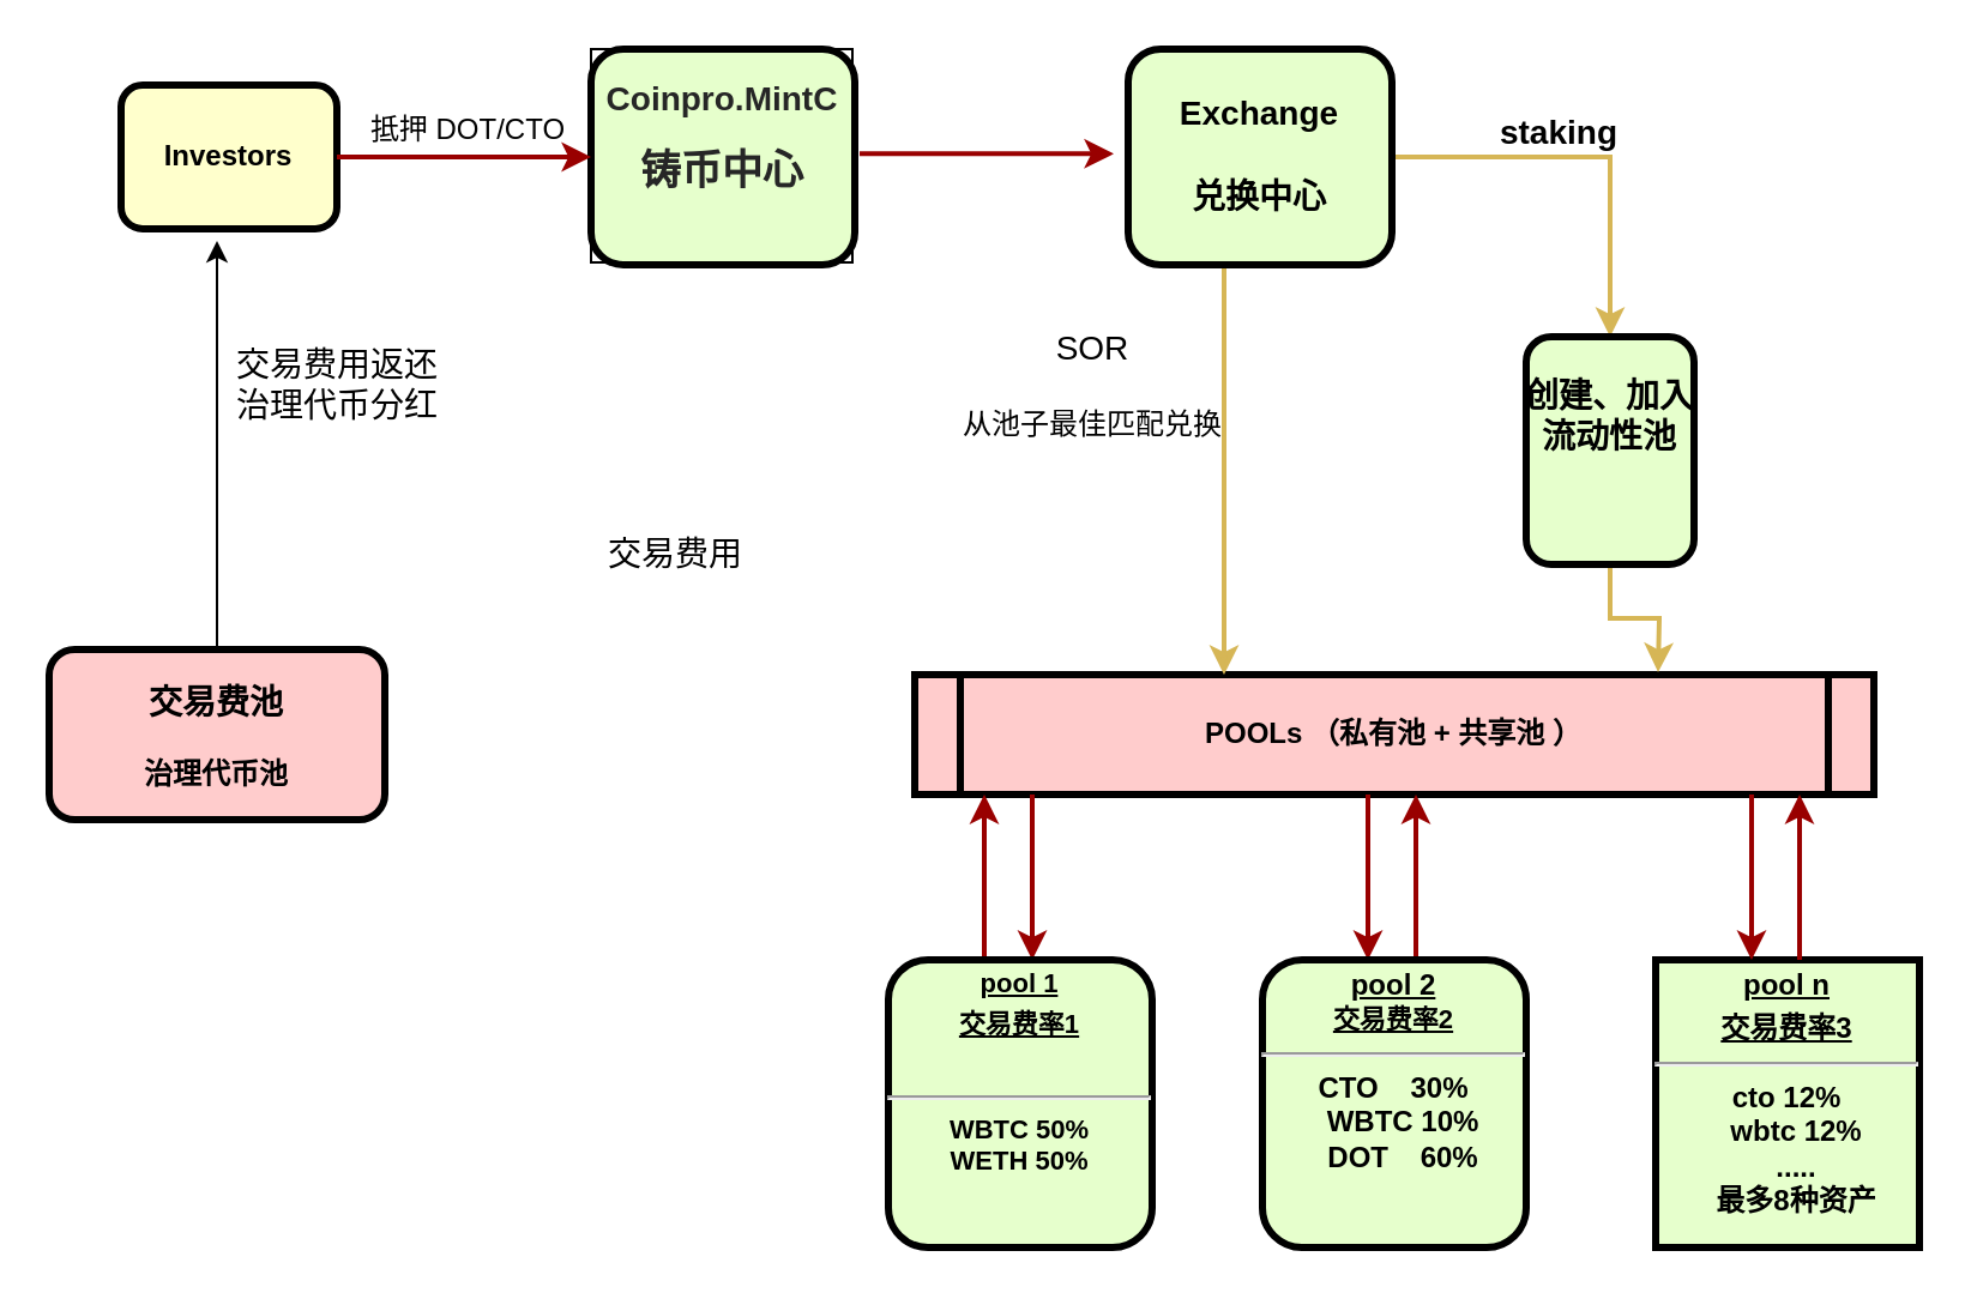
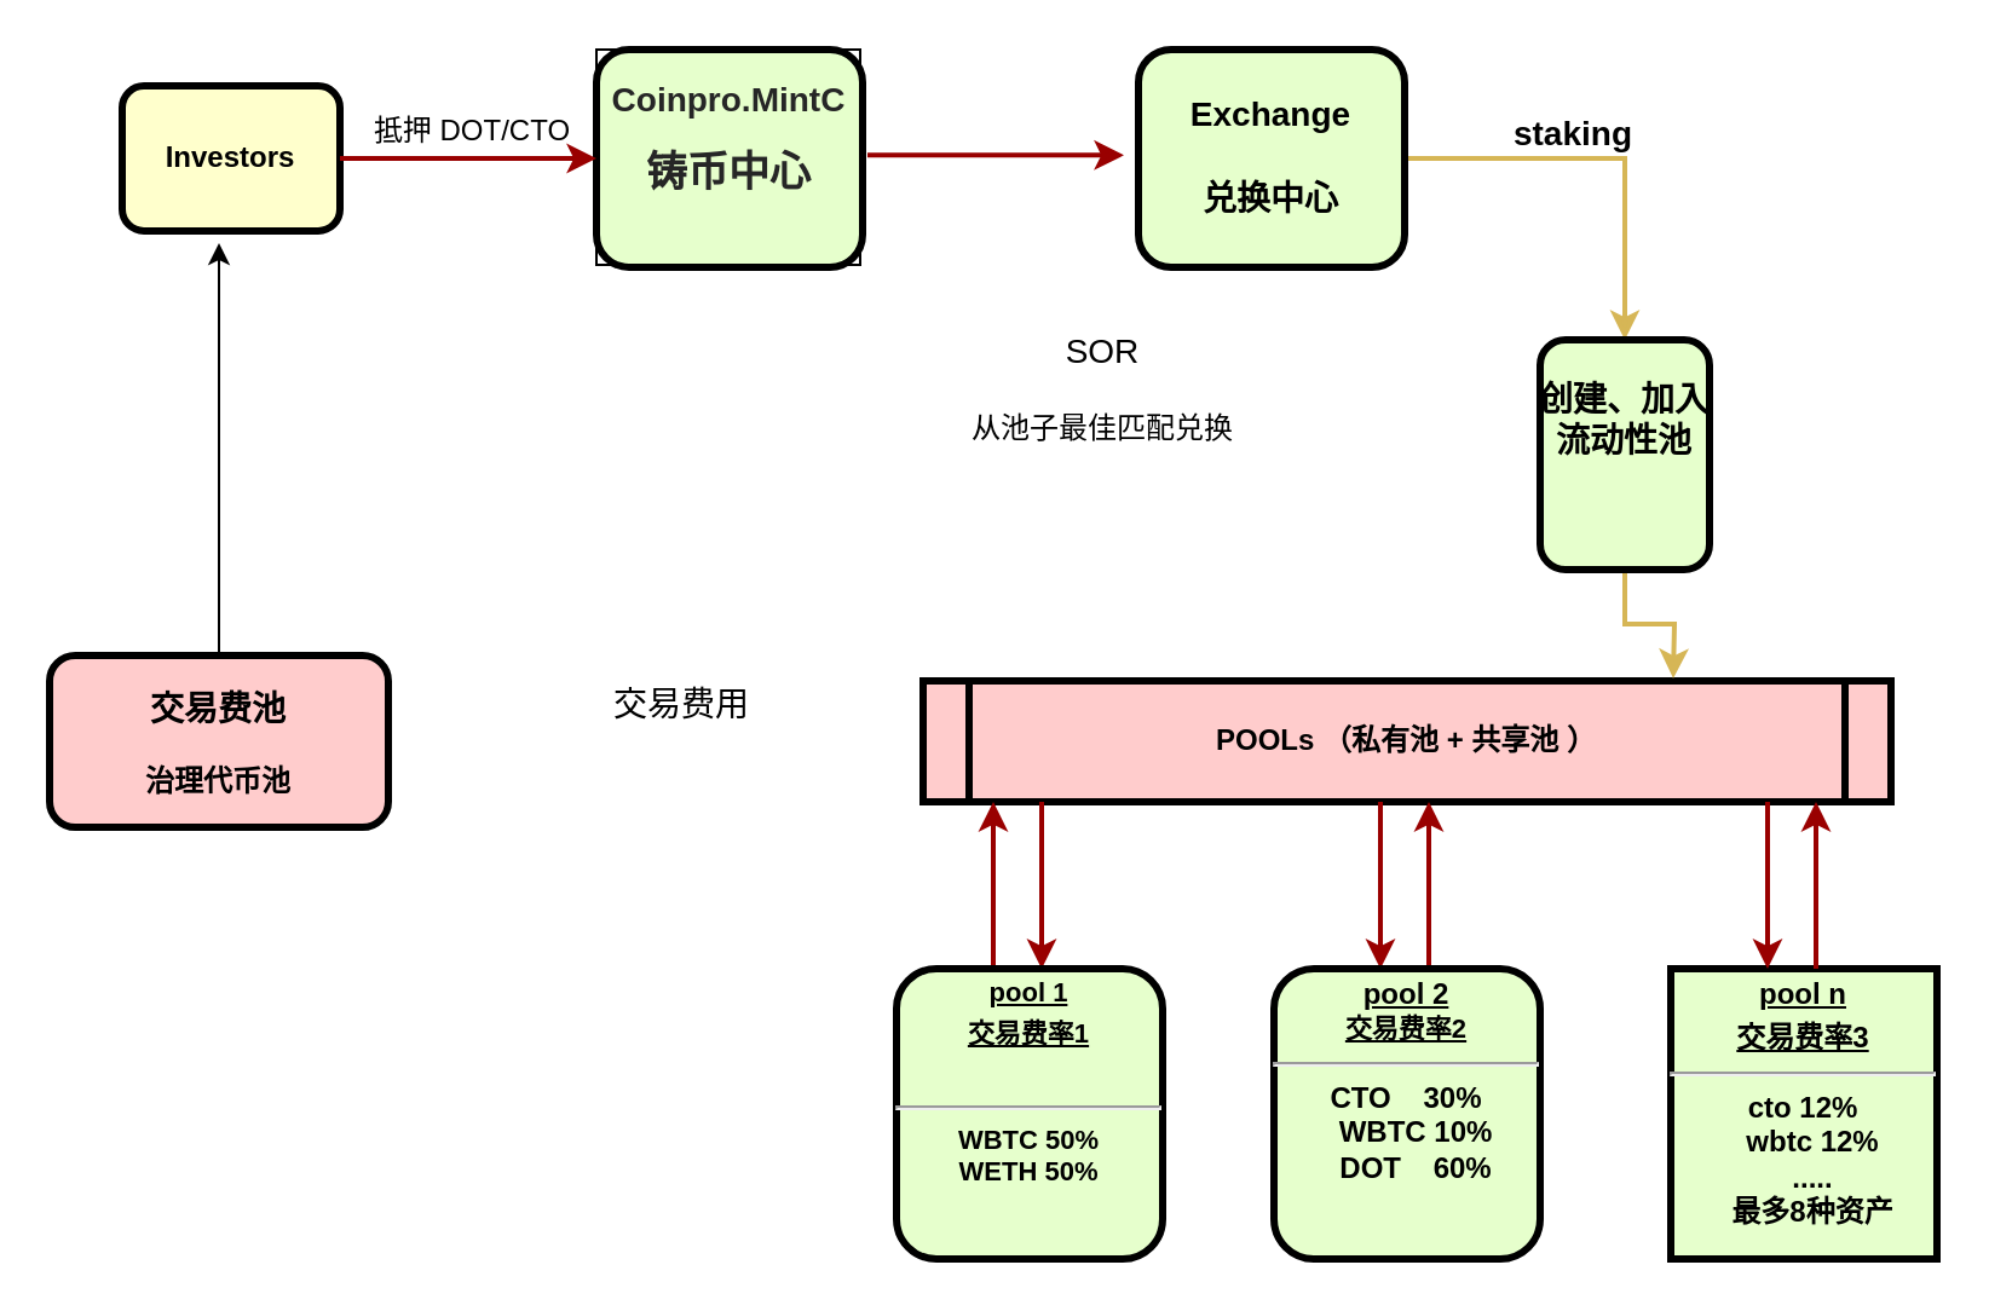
  <mxCell id="0" />
  <mxCell id="1" parent="0" />
  <mxCell id="2" value="&lt;p class=&quot;MsoNormal&quot;&gt;&lt;b&gt;&lt;span style=&quot;color: rgb(38 , 38 , 38) ; font-weight: bold ; font-size: 10.5pt&quot;&gt;Coinpro.MintC&lt;/span&gt;&lt;/b&gt;&lt;/p&gt;&lt;p class=&quot;MsoNormal&quot;&gt;&lt;b style=&quot;font-size: 17px&quot;&gt;&lt;span style=&quot;color: rgb(38 , 38 , 38) ; font-weight: bold&quot;&gt;铸币中心&lt;br&gt;&lt;/span&gt;&lt;/b&gt;&lt;/p&gt;" style="verticalAlign=middle;align=center;overflow=fill;fontSize=12;fontFamily=Helvetica;html=1;rounded=1;fontStyle=1;strokeWidth=3;fillColor=#E6FFCC;labelBorderColor=#000000;" parent="1" vertex="1"><mxGeometry x="246" y="20" width="110" height="90" as="geometry" /></mxCell>
  <mxCell id="3" value="Investors" style="whiteSpace=wrap;align=center;verticalAlign=middle;fontStyle=1;strokeWidth=3;fillColor=#FFFFCC;shadow=0;glass=0;rounded=1;" parent="1" vertex="1"><mxGeometry x="50" y="35" width="90" height="60" as="geometry" /></mxCell>
  <mxCell id="4" value="POOLs （私有池 + 共享池 ）" style="shape=process;whiteSpace=wrap;align=center;verticalAlign=middle;size=0.048;fontStyle=1;strokeWidth=3;fillColor=#FFCCCC" parent="1" vertex="1"><mxGeometry x="381" y="281" width="400" height="50" as="geometry" /></mxCell>
- <mxCell id="5" style="edgeStyle=orthogonalEdgeStyle;rounded=0;orthogonalLoop=1;jettySize=auto;html=1;exitX=0.5;exitY=1;exitDx=0;exitDy=0;fontSize=14;fillColor=#fff2cc;strokeColor=#d6b656;strokeWidth=2;" edge="1" parent="1" source="7" target="4"><mxGeometry relative="1" as="geometry"><Array as="points"><mxPoint x="510" y="80" /></Array></mxGeometry></mxCell>
  <mxCell id="6" style="edgeStyle=orthogonalEdgeStyle;rounded=0;orthogonalLoop=1;jettySize=auto;html=1;exitX=1;exitY=0.5;exitDx=0;exitDy=0;entryX=0.5;entryY=0;entryDx=0;entryDy=0;strokeWidth=2;fontSize=14;fillColor=#fff2cc;strokeColor=#d6b656;" edge="1" parent="1" source="7" target="26"><mxGeometry relative="1" as="geometry" /></mxCell>
  <mxCell id="7" value="&lt;div style=&quot;font-size: 14px;&quot;&gt;&lt;h4 style=&quot;font-size: 14px;&quot;&gt;Exchange&lt;/h4&gt;&lt;h4 style=&quot;font-size: 14px;&quot;&gt;兑换中心&lt;br style=&quot;font-size: 14px;&quot;&gt;&lt;/h4&gt;&lt;/div&gt;" style="verticalAlign=bottom;align=center;overflow=fill;fontSize=14;fontFamily=Helvetica;html=1;rounded=1;fontStyle=1;strokeWidth=3;fillColor=#E6FFCC" parent="1" vertex="1"><mxGeometry x="470" y="20" width="110" height="90" as="geometry" /></mxCell>
  <mxCell id="8" value="&lt;p style=&quot;margin: 0px ; margin-top: 4px ; text-align: center ; text-decoration: underline&quot;&gt;&lt;strong&gt;&lt;strong&gt;pool n&lt;br&gt;&lt;/strong&gt;&lt;/strong&gt;&lt;/p&gt;&lt;p style=&quot;margin: 0px ; margin-top: 4px ; text-align: center ; text-decoration: underline&quot;&gt;&lt;strong&gt;&lt;strong&gt;交易费率3&lt;br&gt;&lt;/strong&gt;&lt;/strong&gt;&lt;/p&gt;&lt;hr&gt;cto 12%&lt;p style=&quot;margin: 0px ; margin-left: 8px&quot;&gt;wbtc 12%&lt;/p&gt;&lt;p style=&quot;margin: 0px ; margin-left: 8px&quot;&gt;.....&lt;/p&gt;&lt;p style=&quot;margin: 0px ; margin-left: 8px&quot;&gt;最多8种资产&lt;br&gt;&lt;/p&gt;" style="verticalAlign=middle;align=center;overflow=fill;fontSize=12;fontFamily=Helvetica;html=1;fontStyle=1;strokeWidth=3;fillColor=#E6FFCC;rounded=0;" parent="1" vertex="1"><mxGeometry x="690" y="400" width="110" height="120" as="geometry" /></mxCell>
  <mxCell id="9" value="" style="edgeStyle=none;noEdgeStyle=1;strokeColor=#990000;strokeWidth=2" parent="1" source="3" target="2" edge="1"><mxGeometry width="100" height="100" relative="1" as="geometry"><mxPoint x="290" y="-26" as="sourcePoint" /><mxPoint x="390" y="-126" as="targetPoint" /></mxGeometry></mxCell>
  <mxCell id="10" value="抵押 DOT/CTO" style="text;spacingTop=-5;align=center" parent="1" vertex="1"><mxGeometry x="180" y="45" width="30" height="20" as="geometry" /></mxCell>
  <mxCell id="11" value="" style="edgeStyle=elbowEdgeStyle;elbow=horizontal;strokeColor=#990000;strokeWidth=2" parent="1" source="8" target="4" edge="1"><mxGeometry width="100" height="100" relative="1" as="geometry"><mxPoint x="600" y="470" as="sourcePoint" /><mxPoint x="700" y="370" as="targetPoint" /><Array as="points"><mxPoint x="750" y="360" /></Array></mxGeometry></mxCell>
  <mxCell id="12" value="" style="edgeStyle=elbowEdgeStyle;elbow=horizontal;strokeColor=#990000;strokeWidth=2" parent="1" source="4" target="8" edge="1"><mxGeometry width="100" height="100" relative="1" as="geometry"><mxPoint x="580" y="480" as="sourcePoint" /><mxPoint x="680" y="380" as="targetPoint" /><Array as="points"><mxPoint x="730" y="360" /></Array></mxGeometry></mxCell>
  <mxCell id="13" value="" style="edgeStyle=elbowEdgeStyle;elbow=horizontal;strokeColor=#990000;strokeWidth=2" parent="1" source="4" edge="1"><mxGeometry width="100" height="100" relative="1" as="geometry"><mxPoint x="230" y="390" as="sourcePoint" /><mxPoint x="570" y="400" as="targetPoint" /><Array as="points"><mxPoint x="570" y="360" /></Array></mxGeometry></mxCell>
  <mxCell id="14" value="" style="edgeStyle=elbowEdgeStyle;elbow=horizontal;strokeColor=#990000;strokeWidth=2" parent="1" target="4" edge="1"><mxGeometry width="100" height="100" relative="1" as="geometry"><mxPoint x="590" y="400" as="sourcePoint" /><mxPoint x="340" y="300" as="targetPoint" /><Array as="points"><mxPoint x="590" y="360" /></Array></mxGeometry></mxCell>
  <mxCell id="15" value="" style="edgeStyle=elbowEdgeStyle;elbow=horizontal;strokeColor=#990000;strokeWidth=2" parent="1" source="4" edge="1"><mxGeometry width="100" height="100" relative="1" as="geometry"><mxPoint x="210" y="390" as="sourcePoint" /><mxPoint x="430" y="400" as="targetPoint" /><Array as="points"><mxPoint x="430" y="360" /></Array></mxGeometry></mxCell>
  <mxCell id="16" value="" style="edgeStyle=elbowEdgeStyle;elbow=horizontal;strokeColor=#990000;strokeWidth=2" parent="1" target="4" edge="1"><mxGeometry width="100" height="100" relative="1" as="geometry"><mxPoint x="410" y="400" as="sourcePoint" /><mxPoint x="320" y="300" as="targetPoint" /><Array as="points"><mxPoint x="410" y="360" /></Array></mxGeometry></mxCell>
  <mxCell id="17" value="" style="edgeStyle=none;noEdgeStyle=1;strokeColor=#990000;strokeWidth=2" edge="1" parent="1"><mxGeometry width="100" height="100" relative="1" as="geometry"><mxPoint x="358" y="63.67" as="sourcePoint" /><mxPoint x="464" y="63.67" as="targetPoint" /></mxGeometry></mxCell>
  <mxCell id="18" value="&lt;p style=&quot;margin: 0px ; margin-top: 4px ; text-align: center ; text-decoration: underline&quot;&gt;&lt;strong&gt;&lt;strong&gt;pool 2&lt;/strong&gt;&lt;/strong&gt;&lt;br&gt;&lt;strong&gt;&lt;strong&gt;&lt;font style=&quot;font-size: 11px&quot;&gt;&lt;strong&gt;&lt;strong&gt;交易费率2&lt;/strong&gt;&lt;/strong&gt;&lt;/font&gt;&lt;/strong&gt;&lt;/strong&gt;&lt;/p&gt;&lt;hr&gt;CTO&amp;nbsp;&amp;nbsp;&amp;nbsp; 30%&lt;p style=&quot;margin: 0px ; margin-left: 8px&quot;&gt;WBTC 10%&lt;/p&gt;&lt;p style=&quot;margin: 0px ; margin-left: 8px&quot;&gt;DOT&amp;nbsp;&amp;nbsp;&amp;nbsp; 60%&lt;br&gt;&lt;/p&gt;" style="verticalAlign=middle;align=center;overflow=fill;fontSize=12;fontFamily=Helvetica;html=1;rounded=1;fontStyle=1;strokeWidth=3;fillColor=#E6FFCC" vertex="1" parent="1"><mxGeometry x="526" y="400" width="110" height="120" as="geometry" /></mxCell>
  <mxCell id="19" value="&lt;p style=&quot;margin: 4px 0px 0px ; text-align: center ; text-decoration: underline ; font-size: 11px&quot;&gt;&lt;font style=&quot;font-size: 11px&quot;&gt;&lt;strong&gt;&lt;strong&gt;pool 1&lt;br&gt;&lt;/strong&gt;&lt;/strong&gt;&lt;/font&gt;&lt;/p&gt;&lt;p style=&quot;margin: 4px 0px 0px ; text-align: center ; text-decoration: underline ; font-size: 11px&quot;&gt;&lt;font style=&quot;font-size: 11px&quot;&gt;&lt;strong&gt;&lt;strong&gt;交易费率1&lt;br&gt;&lt;/strong&gt;&lt;/strong&gt;&lt;/font&gt;&lt;/p&gt;&lt;p style=&quot;margin: 4px 0px 0px ; text-align: center ; text-decoration: underline ; font-size: 11px&quot;&gt;&lt;font style=&quot;font-size: 11px&quot;&gt;&lt;strong&gt;&lt;strong&gt;&lt;/strong&gt;&lt;br&gt;&lt;/strong&gt;&lt;/font&gt;&lt;/p&gt;&lt;hr style=&quot;font-size: 11px&quot;&gt;&lt;div style=&quot;font-size: 11px&quot;&gt;&lt;font style=&quot;font-size: 11px&quot;&gt;WBTC 50%&lt;/font&gt;&lt;/div&gt;&lt;div style=&quot;font-size: 11px&quot;&gt;&lt;font style=&quot;font-size: 11px&quot;&gt;WETH 50%&lt;/font&gt;&lt;/div&gt;" style="verticalAlign=middle;align=center;overflow=fill;fontSize=12;fontFamily=Helvetica;html=1;rounded=1;fontStyle=1;strokeWidth=3;fillColor=#E6FFCC" vertex="1" parent="1"><mxGeometry x="370" y="400" width="110" height="120" as="geometry" /></mxCell>
  <mxCell id="20" value="&lt;p class=&quot;reset-3c756112--pageTitle-33dc39a3&quot;&gt;&lt;font style=&quot;font-size: 14px&quot;&gt;SOR&lt;/font&gt;&lt;font style=&quot;font-size: 12px&quot;&gt;&lt;br&gt;&lt;/font&gt;&lt;/p&gt;&lt;p class=&quot;reset-3c756112--pageTitle-33dc39a3&quot;&gt;&lt;font style=&quot;font-size: 12px&quot;&gt;从池子最佳匹配兑换&lt;/font&gt;&lt;br&gt;&lt;/p&gt;" style="text;whiteSpace=wrap;html=1;fontSize=14;rotation=0;verticalAlign=middle;align=center;spacing=1;" vertex="1" parent="1"><mxGeometry x="383" y="125" width="145.25" height="70" as="geometry" /></mxCell>
  <mxCell id="21" style="edgeStyle=orthogonalEdgeStyle;rounded=0;orthogonalLoop=1;jettySize=auto;html=1;exitX=0.5;exitY=0;exitDx=0;exitDy=0;strokeWidth=1;fontSize=14;" edge="1" parent="1" source="22"><mxGeometry relative="1" as="geometry"><mxPoint x="90" y="100" as="targetPoint" /></mxGeometry></mxCell>
  <mxCell id="22" value="&lt;div align=&quot;center&quot;&gt;&lt;h3&gt;交易费池&lt;/h3&gt;&lt;div&gt;治理代币池&lt;br&gt;&lt;/div&gt;&lt;/div&gt;" style="verticalAlign=middle;align=center;overflow=fill;fontSize=12;fontFamily=Helvetica;html=1;rounded=1;fontStyle=1;strokeWidth=3;fillColor=#ffcccc;" vertex="1" parent="1"><mxGeometry x="20" y="270.5" width="140" height="71" as="geometry" /></mxCell>
- <mxCell id="23" value="交易费用" style="text;html=1;resizable=0;autosize=1;align=center;verticalAlign=middle;points=[];fillColor=none;strokeColor=none;rounded=0;fontSize=14;" vertex="1" parent="1"><mxGeometry x="245.5" y="221" width="70" height="20" as="geometry" /></mxCell>
- <mxCell id="24" value="&lt;div&gt;交易费用返还&lt;/div&gt;&lt;div&gt;治理代币分红&lt;br&gt;&lt;/div&gt;" style="text;html=1;resizable=0;autosize=1;align=center;verticalAlign=middle;points=[];fillColor=none;strokeColor=none;rounded=0;fontSize=14;" vertex="1" parent="1"><mxGeometry x="90" y="140" width="100" height="40" as="geometry" /></mxCell>
+ <mxCell id="23" value="交易费用" style="text;html=1;resizable=0;autosize=1;align=center;verticalAlign=middle;points=[];fillColor=none;strokeColor=none;rounded=0;fontSize=14;" vertex="1" parent="1"><mxGeometry x="245.5" y="281" width="70" height="20" as="geometry" /></mxCell>
  <mxCell id="25" style="edgeStyle=orthogonalEdgeStyle;rounded=0;orthogonalLoop=1;jettySize=auto;html=1;strokeWidth=2;fontSize=14;fillColor=#fff2cc;strokeColor=#d6b656;" edge="1" parent="1" source="26"><mxGeometry relative="1" as="geometry"><mxPoint x="691" y="280" as="targetPoint" /></mxGeometry></mxCell>
  <mxCell id="26" value="&lt;div&gt;&lt;br&gt;&lt;/div&gt;&lt;div&gt;创建、加入&lt;/div&gt;&lt;div&gt;流动性池&lt;/div&gt;" style="verticalAlign=bottom;align=center;overflow=fill;fontSize=14;fontFamily=Helvetica;html=1;rounded=1;fontStyle=1;strokeWidth=3;fillColor=#E6FFCC;sketch=0;glass=0;" vertex="1" parent="1"><mxGeometry x="636" y="140" width="70" height="95" as="geometry" /></mxCell>
  <mxCell id="27" value="&lt;b&gt;staking&lt;/b&gt;" style="text;whiteSpace=wrap;html=1;fontSize=14;rotation=0;verticalAlign=middle;align=center;spacing=1;" vertex="1" parent="1"><mxGeometry x="620" y="20" width="60" height="70" as="geometry" /></mxCell>
